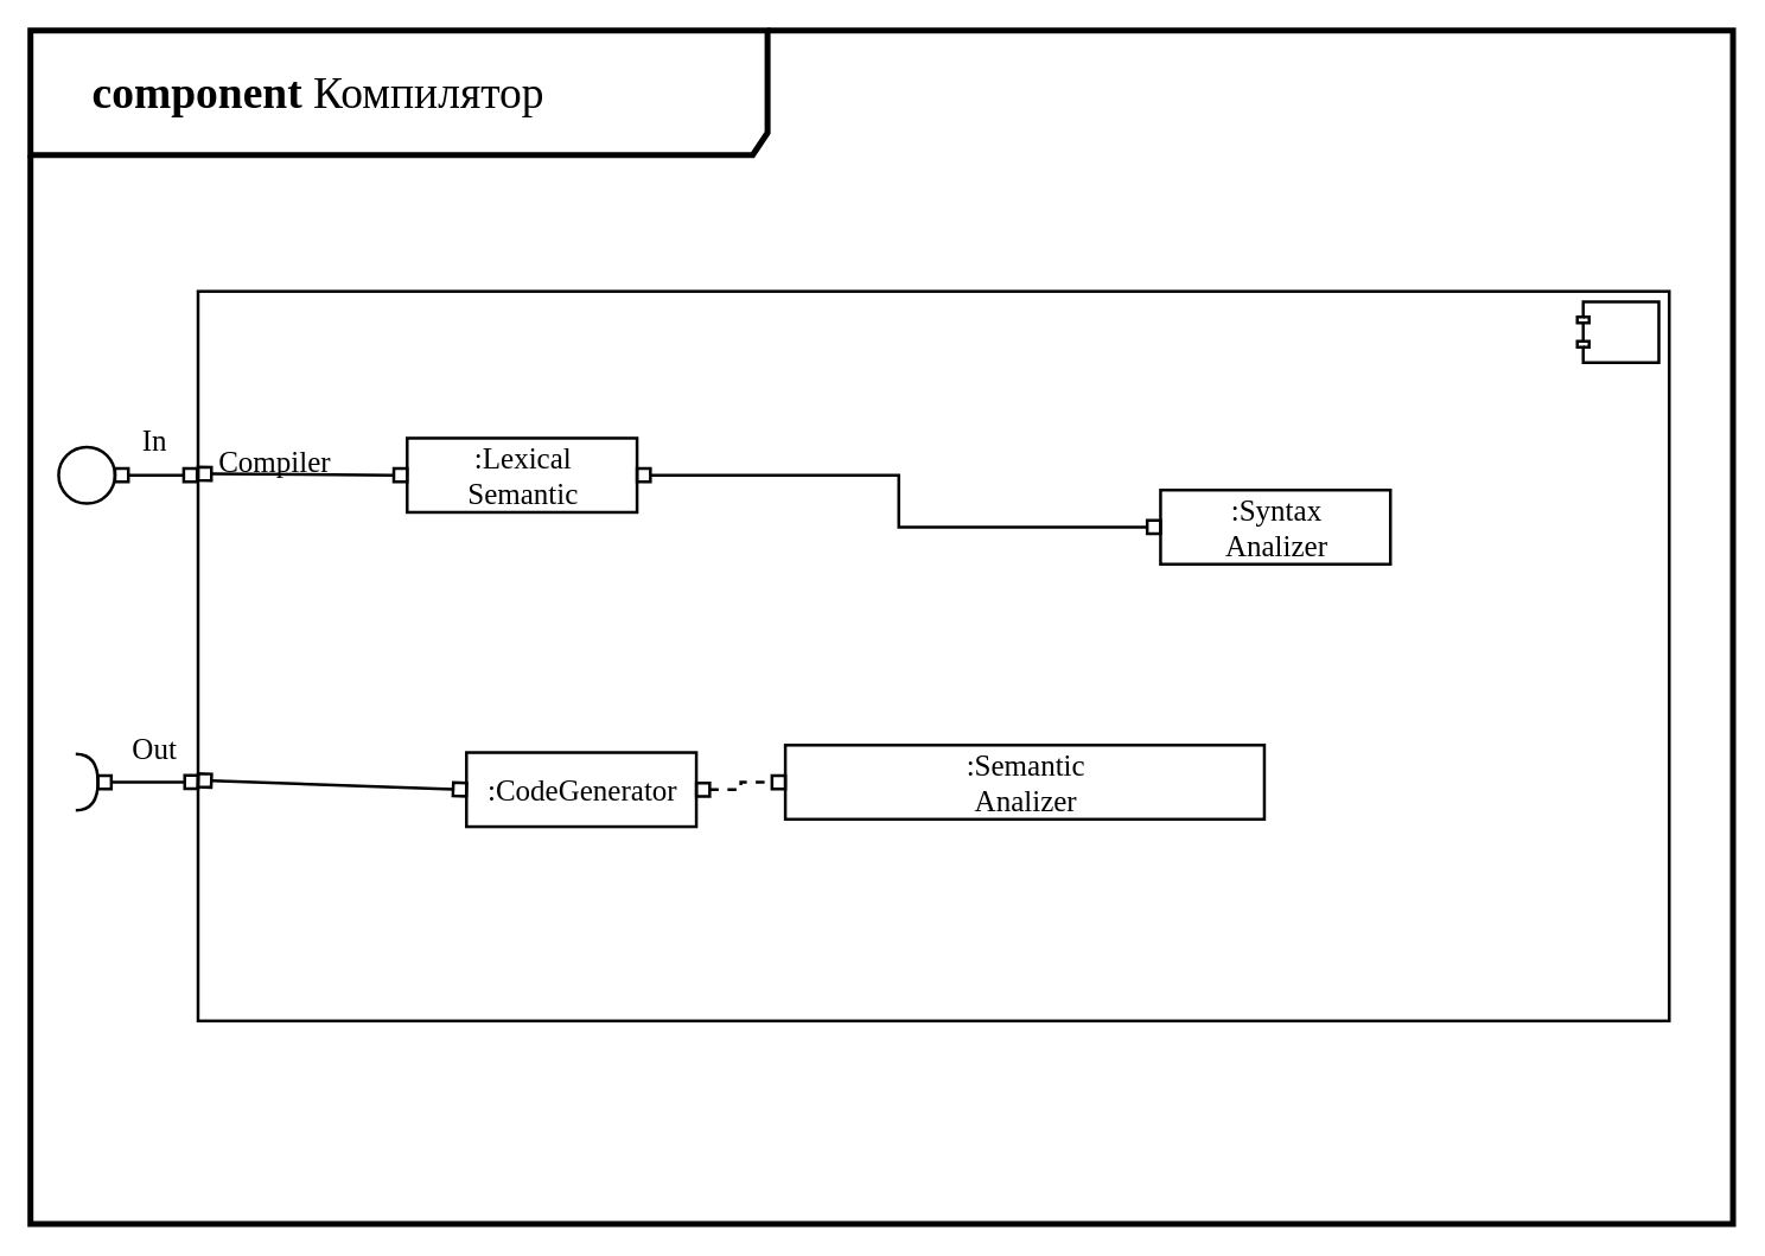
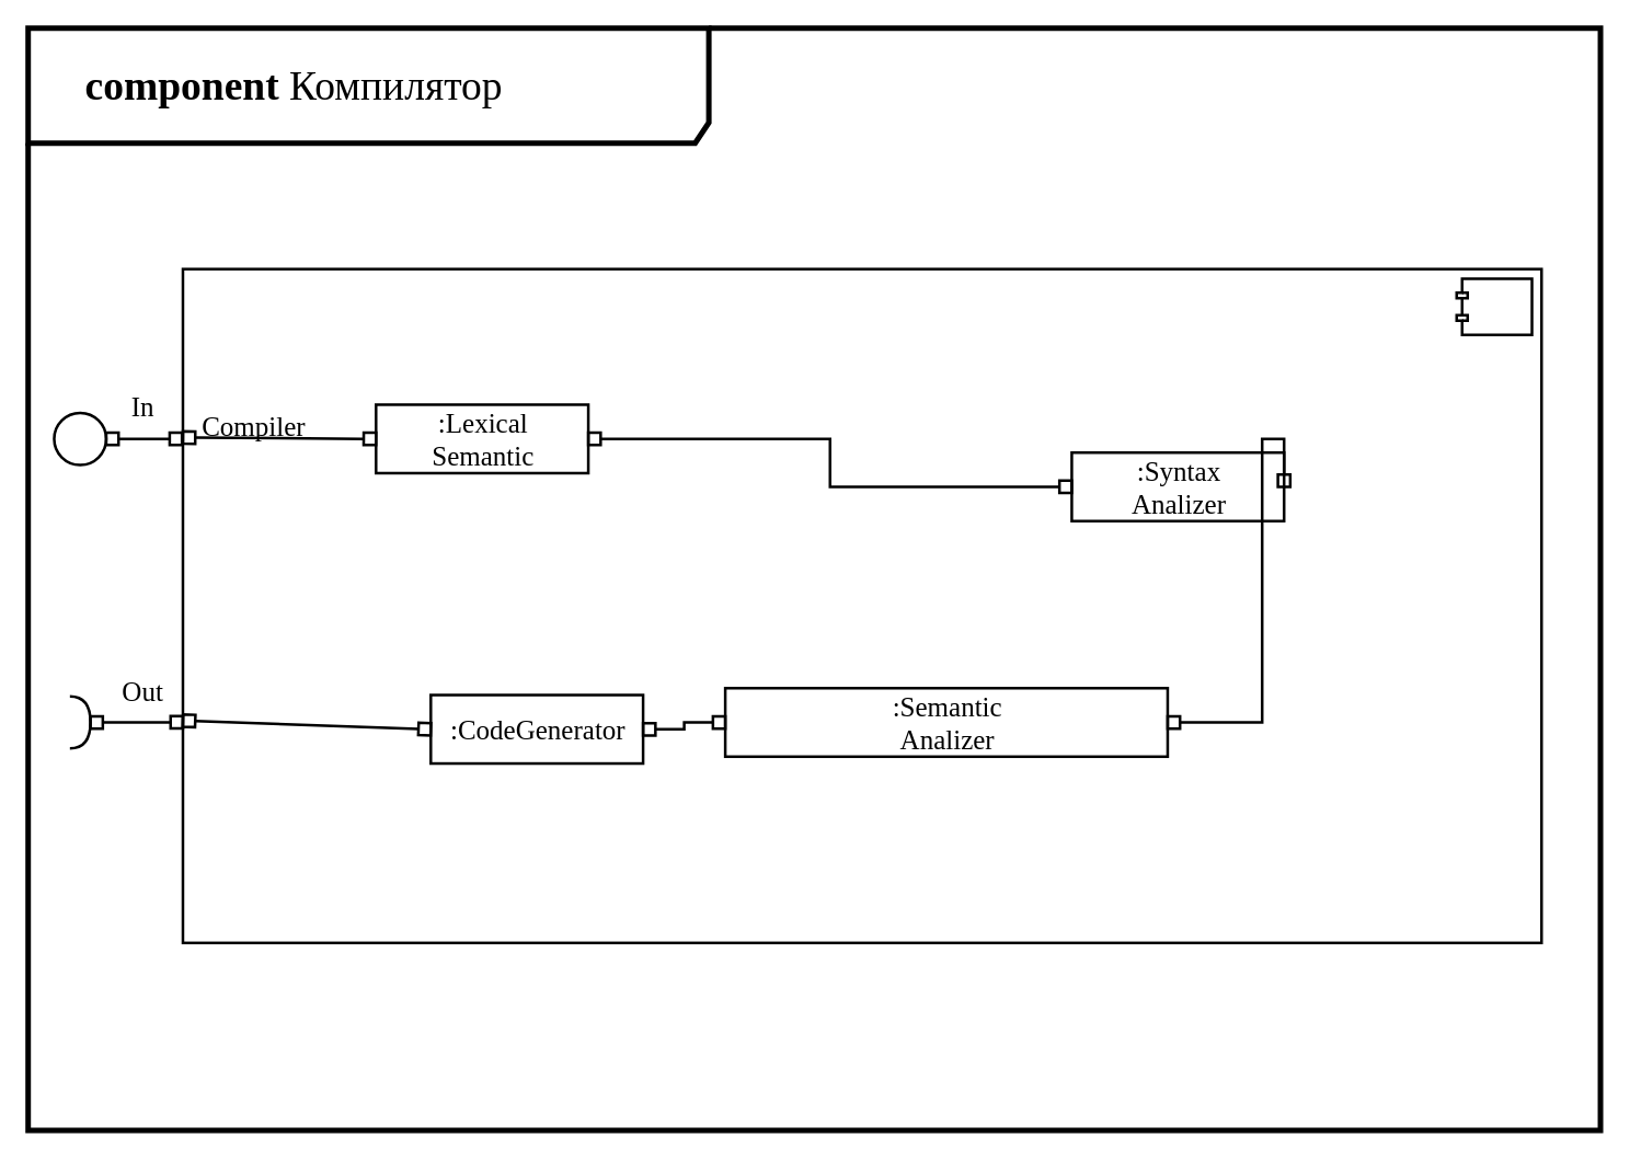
  <mxCell id="0" />
  <mxCell id="1" parent="0" />
  <mxCell id="2" value="&lt;blockquote style=&quot;margin: 0 0 0 40px ; border: none ; padding: 0px&quot;&gt;&lt;b&gt;component &lt;/b&gt;Компилятор&lt;/blockquote&gt;" style="shape=umlFrame;whiteSpace=wrap;html=1;fillColor=none;strokeWidth=4;strokeColor=#000000;fontFamily=Times New Roman;fontSize=30;width=497;height=84;fontColor=#000000;align=left;" vertex="1" parent="1"><mxGeometry x="20" y="20" width="1148" height="805" as="geometry" /></mxCell>
  <mxCell id="3" value="" style="html=1;dropTarget=0;strokeColor=#000000;strokeWidth=2;fillColor=none;fontColor=#000000;fontFamily=Times New Roman;fontSize=20;rounded=0;align=left;" vertex="1" parent="1"><mxGeometry x="133" y="196" width="992" height="492" as="geometry" /></mxCell>
  <mxCell id="4" value="" style="shape=component;jettyWidth=8;jettyHeight=4;fillColor=none;strokeWidth=2;strokeColor=#000000;" vertex="1" parent="3"><mxGeometry x="1" width="55" height="41" relative="1" as="geometry"><mxPoint x="-62" y="7" as="offset" /></mxGeometry></mxCell>
  <mxCell id="5" value="" style="edgeStyle=orthogonalEdgeStyle;rounded=0;orthogonalLoop=1;jettySize=auto;html=1;fontFamily=Times New Roman;fontSize=20;fontColor=none;labelBackgroundColor=none;noLabel=1;strokeWidth=2;strokeColor=#000000;endArrow=box;endFill=0;startArrow=box;startFill=0;" edge="1" parent="1" source="7" target="12"><mxGeometry relative="1" as="geometry" /></mxCell>
  <mxCell id="6" style="edgeStyle=none;rounded=0;orthogonalLoop=1;jettySize=auto;html=1;exitX=0;exitY=0.5;exitDx=0;exitDy=0;entryX=0;entryY=0.25;entryDx=0;entryDy=0;labelBackgroundColor=none;startArrow=box;startFill=0;endArrow=box;endFill=0;strokeColor=#000000;strokeWidth=2;fontFamily=Times New Roman;fontSize=20;fontColor=none;" edge="1" parent="1" source="7" target="3"><mxGeometry relative="1" as="geometry" /></mxCell>
  <mxCell id="7" value=":Lexical&lt;br&gt;Semantic" style="html=1;rounded=0;strokeColor=#000000;strokeWidth=2;fillColor=none;gradientColor=none;fontFamily=Times New Roman;fontSize=20;fontColor=#000000;" vertex="1" parent="1"><mxGeometry x="274" y="295" width="155" height="50" as="geometry" /></mxCell>
- <mxCell id="8" style="edgeStyle=orthogonalEdgeStyle;rounded=0;orthogonalLoop=1;jettySize=auto;html=1;exitX=1;exitY=0.5;exitDx=0;exitDy=0;entryX=0;entryY=0.5;entryDx=0;entryDy=0;fontFamily=Times New Roman;fontSize=20;fontColor=#000000;strokeWidth=2;strokeColor=#000000;endArrow=box;endFill=0;startArrow=box;startFill=0;dashed=1;" edge="1" parent="1" source="10" target="13"><mxGeometry relative="1" as="geometry" /></mxCell>
+ <mxCell id="8" style="edgeStyle=orthogonalEdgeStyle;rounded=0;orthogonalLoop=1;jettySize=auto;html=1;exitX=1;exitY=0.5;exitDx=0;exitDy=0;entryX=0;entryY=0.5;entryDx=0;entryDy=0;fontFamily=Times New Roman;fontSize=20;fontColor=#000000;strokeWidth=2;strokeColor=#000000;endArrow=box;endFill=0;startArrow=box;startFill=0;" edge="1" parent="1" source="10" target="13"><mxGeometry relative="1" as="geometry" /></mxCell>
  <mxCell id="9" style="rounded=0;orthogonalLoop=1;jettySize=auto;html=1;exitX=0;exitY=0.5;exitDx=0;exitDy=0;entryX=0;entryY=0.67;entryDx=0;entryDy=0;entryPerimeter=0;labelBackgroundColor=none;startArrow=box;startFill=0;endArrow=box;endFill=0;strokeColor=#000000;strokeWidth=2;fontFamily=Times New Roman;fontSize=20;fontColor=none;" edge="1" parent="1" source="10" target="3"><mxGeometry relative="1" as="geometry" /></mxCell>
  <mxCell id="10" value=":CodeGenerator" style="html=1;rounded=0;strokeColor=#000000;strokeWidth=2;fillColor=none;gradientColor=none;fontFamily=Times New Roman;fontSize=20;fontColor=#000000;" vertex="1" parent="1"><mxGeometry x="314" y="507" width="155" height="50" as="geometry" /></mxCell>
+ <mxCell id="11" style="edgeStyle=orthogonalEdgeStyle;rounded=0;orthogonalLoop=1;jettySize=auto;html=1;exitX=1;exitY=0.5;exitDx=0;exitDy=0;entryX=1;entryY=0.5;entryDx=0;entryDy=0;labelBackgroundColor=none;startArrow=box;startFill=0;endArrow=box;endFill=0;strokeColor=#000000;strokeWidth=2;fontFamily=Times New Roman;fontSize=20;fontColor=none;" edge="1" parent="1" source="12" target="13"><mxGeometry relative="1" as="geometry"><Array as="points"><mxPoint x="921" y="320" /><mxPoint x="921" y="527" /></Array></mxGeometry></mxCell>
  <mxCell id="12" value=":Syntax&lt;br&gt;Analizer" style="html=1;rounded=0;strokeColor=#000000;strokeWidth=2;fillColor=none;gradientColor=none;fontFamily=Times New Roman;fontSize=20;fontColor=#000000;" vertex="1" parent="1"><mxGeometry x="782" y="330" width="155" height="50" as="geometry" /></mxCell>
  <mxCell id="13" value=":Semantic&lt;br&gt;Analizer" style="html=1;rounded=0;strokeColor=#000000;strokeWidth=2;fillColor=none;gradientColor=none;fontFamily=Times New Roman;fontSize=20;fontColor=#000000;" vertex="1" parent="1"><mxGeometry x="529" y="502" width="323" height="50" as="geometry" /></mxCell>
  <mxCell id="14" value="Compiler" style="text;html=1;strokeColor=none;fillColor=none;align=center;verticalAlign=middle;whiteSpace=wrap;rounded=0;strokeWidth=2;fontFamily=Times New Roman;fontSize=20;fontColor=#000000;" vertex="1" parent="1"><mxGeometry x="138" y="286" width="94" height="47" as="geometry" /></mxCell>
  <mxCell id="15" value="In" style="text;html=1;strokeColor=none;fillColor=none;align=center;verticalAlign=middle;whiteSpace=wrap;rounded=0;strokeWidth=2;fontFamily=Times New Roman;fontSize=20;fontColor=#000000;" vertex="1" parent="1"><mxGeometry x="80" y="280" width="48" height="32" as="geometry" /></mxCell>
  <mxCell id="16" value="Out" style="text;html=1;strokeColor=none;fillColor=none;align=center;verticalAlign=middle;whiteSpace=wrap;rounded=0;strokeWidth=2;fontFamily=Times New Roman;fontSize=20;fontColor=#000000;" vertex="1" parent="1"><mxGeometry x="80" y="488" width="48" height="32" as="geometry" /></mxCell>
  <mxCell id="17" style="edgeStyle=none;rounded=0;orthogonalLoop=1;jettySize=auto;html=1;exitX=1;exitY=0.5;exitDx=0;exitDy=0;labelBackgroundColor=none;startArrow=box;startFill=0;endArrow=box;endFill=0;strokeColor=#000000;strokeWidth=2;fontFamily=Times New Roman;fontSize=20;fontColor=none;" edge="1" parent="1" source="18"><mxGeometry relative="1" as="geometry"><mxPoint x="132.333" y="319.944" as="targetPoint" /></mxGeometry></mxCell>
  <mxCell id="18" value="" style="ellipse;whiteSpace=wrap;html=1;aspect=fixed;rounded=0;strokeColor=#000000;strokeWidth=2;fillColor=none;fontFamily=Times New Roman;fontSize=20;fontColor=none;" vertex="1" parent="1"><mxGeometry x="39" y="301" width="38" height="38" as="geometry" /></mxCell>
  <mxCell id="19" style="edgeStyle=none;rounded=0;orthogonalLoop=1;jettySize=auto;html=1;exitX=1;exitY=0.5;exitDx=0;exitDy=0;labelBackgroundColor=none;startArrow=box;startFill=0;endArrow=box;endFill=0;strokeColor=#000000;strokeWidth=2;fontFamily=Times New Roman;fontSize=20;fontColor=none;exitPerimeter=0;" edge="1" parent="1" source="20"><mxGeometry relative="1" as="geometry"><mxPoint x="133.003" y="526.944" as="targetPoint" /><mxPoint x="77.67" y="527" as="sourcePoint" /></mxGeometry></mxCell>
  <mxCell id="20" value="" style="shape=requiredInterface;html=1;verticalLabelPosition=bottom;rounded=0;strokeColor=#000000;strokeWidth=2;fillColor=none;fontFamily=Times New Roman;fontSize=20;fontColor=none;" vertex="1" parent="1"><mxGeometry x="50.5" y="508" width="15" height="38" as="geometry" /></mxCell>
